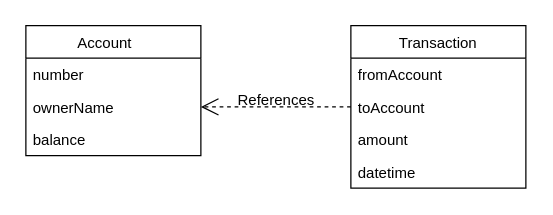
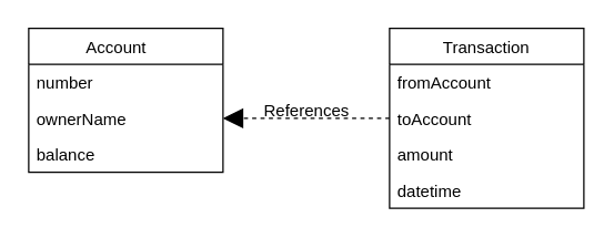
  <mxCell id="0" />
  <mxCell id="1" parent="0" />
  <mxCell id="2" value="Account    " style="swimlane;fontStyle=0;childLayout=stackLayout;horizontal=1;startSize=26;fillColor=none;horizontalStack=0;resizeParent=1;resizeParentMax=0;resizeLast=0;collapsible=1;marginBottom=0;" parent="1" vertex="1"><mxGeometry x="20" y="20" width="140" height="104" as="geometry" /></mxCell>
  <mxCell id="3" value="number" style="text;strokeColor=none;fillColor=none;align=left;verticalAlign=top;spacingLeft=4;spacingRight=4;overflow=hidden;rotatable=0;points=[[0,0.5],[1,0.5]];portConstraint=eastwest;" parent="2" vertex="1"><mxGeometry y="26" width="140" height="26" as="geometry" /></mxCell>
  <mxCell id="4" value="ownerName" style="text;strokeColor=none;fillColor=none;align=left;verticalAlign=top;spacingLeft=4;spacingRight=4;overflow=hidden;rotatable=0;points=[[0,0.5],[1,0.5]];portConstraint=eastwest;" parent="2" vertex="1"><mxGeometry y="52" width="140" height="26" as="geometry" /></mxCell>
  <mxCell id="5" value="balance" style="text;strokeColor=none;fillColor=none;align=left;verticalAlign=top;spacingLeft=4;spacingRight=4;overflow=hidden;rotatable=0;points=[[0,0.5],[1,0.5]];portConstraint=eastwest;" parent="2" vertex="1"><mxGeometry y="78" width="140" height="26" as="geometry" /></mxCell>
  <mxCell id="6" value="Transaction" style="swimlane;fontStyle=0;childLayout=stackLayout;horizontal=1;startSize=26;fillColor=none;horizontalStack=0;resizeParent=1;resizeParentMax=0;resizeLast=0;collapsible=1;marginBottom=0;" parent="1" vertex="1"><mxGeometry x="280" y="20" width="140" height="130" as="geometry" /></mxCell>
  <mxCell id="7" value="fromAccount" style="text;strokeColor=none;fillColor=none;align=left;verticalAlign=top;spacingLeft=4;spacingRight=4;overflow=hidden;rotatable=0;points=[[0,0.5],[1,0.5]];portConstraint=eastwest;" parent="6" vertex="1"><mxGeometry y="26" width="140" height="26" as="geometry" /></mxCell>
  <mxCell id="8" value="toAccount" style="text;strokeColor=none;fillColor=none;align=left;verticalAlign=top;spacingLeft=4;spacingRight=4;overflow=hidden;rotatable=0;points=[[0,0.5],[1,0.5]];portConstraint=eastwest;" parent="6" vertex="1"><mxGeometry y="52" width="140" height="26" as="geometry" /></mxCell>
  <mxCell id="9" value="amount" style="text;strokeColor=none;fillColor=none;align=left;verticalAlign=top;spacingLeft=4;spacingRight=4;overflow=hidden;rotatable=0;points=[[0,0.5],[1,0.5]];portConstraint=eastwest;" parent="6" vertex="1"><mxGeometry y="78" width="140" height="26" as="geometry" /></mxCell>
  <mxCell id="10" value="datetime" style="text;strokeColor=none;fillColor=none;align=left;verticalAlign=top;spacingLeft=4;spacingRight=4;overflow=hidden;rotatable=0;points=[[0,0.5],[1,0.5]];portConstraint=eastwest;" parent="6" vertex="1"><mxGeometry y="104" width="140" height="26" as="geometry" /></mxCell>
- <mxCell id="11" value="References" style="endArrow=open;endSize=12;dashed=1;html=1;rounded=0;entryX=1;entryY=0.5;entryDx=0;entryDy=0;exitX=0;exitY=0.5;exitDx=0;exitDy=0;fontSize=12;labelBackgroundColor=none;" edge="1" parent="1" source="8" target="4"><mxGeometry y="-5" width="160" relative="1" as="geometry"><mxPoint x="140" y="270" as="sourcePoint" /><mxPoint x="300" y="270" as="targetPoint" /><mxPoint as="offset" /></mxGeometry></mxCell>
+ <mxCell id="11" value="References" style="endArrow=block;endSize=12;dashed=1;html=1;rounded=0;entryX=1;entryY=0.5;entryDx=0;entryDy=0;exitX=0;exitY=0.5;exitDx=0;exitDy=0;fontSize=12;labelBackgroundColor=none;" edge="1" parent="1" source="8" target="4"><mxGeometry y="-5" width="160" relative="1" as="geometry"><mxPoint x="140" y="270" as="sourcePoint" /><mxPoint x="300" y="270" as="targetPoint" /><mxPoint as="offset" /></mxGeometry></mxCell>
